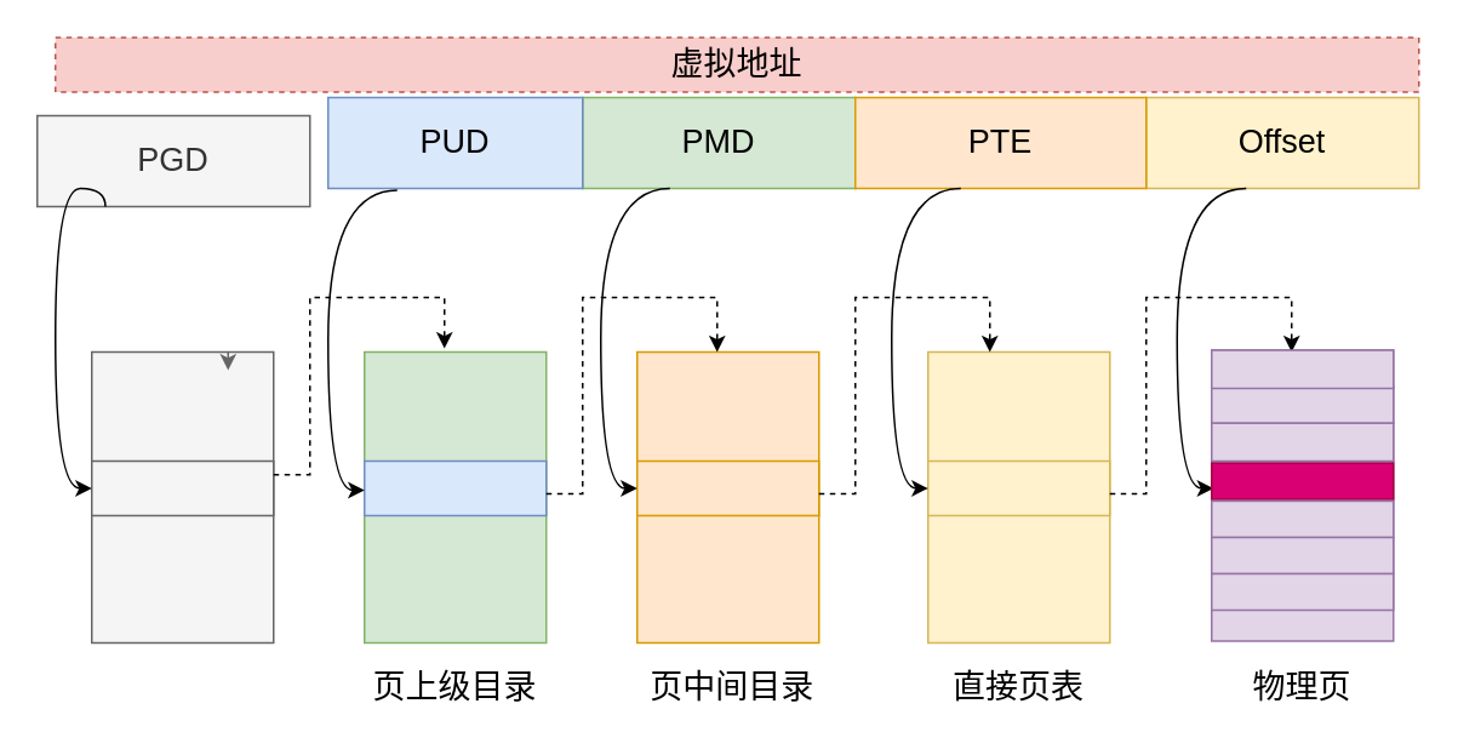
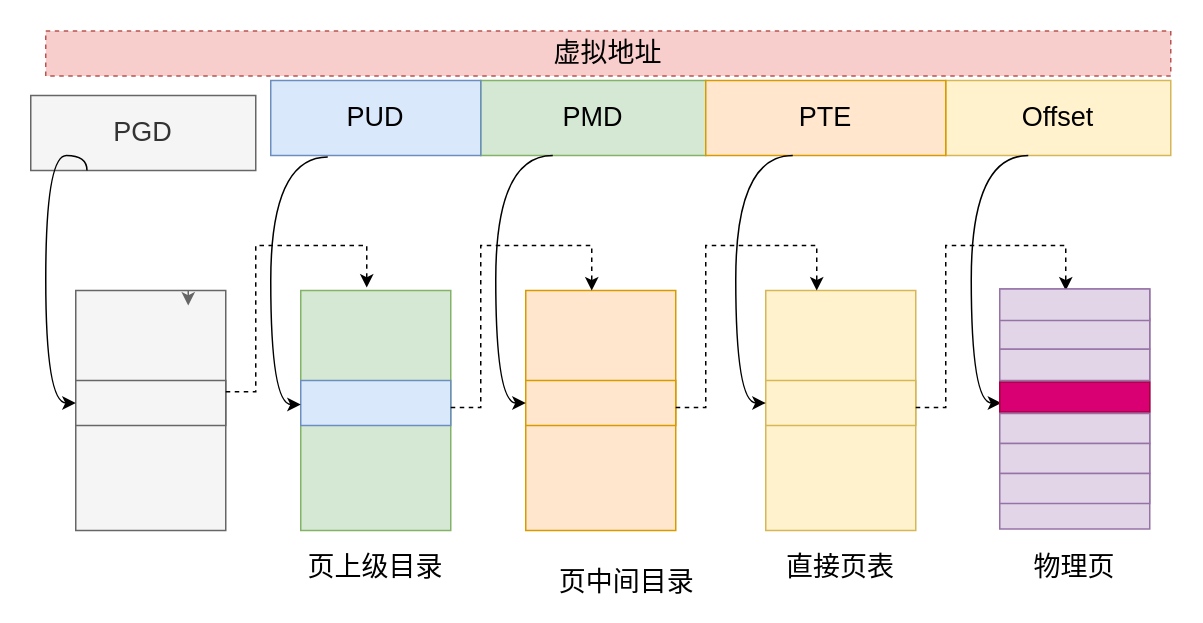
  <mxCell id="0" />
  <mxCell id="1" parent="0" />
  <mxCell id="2" value="" style="rounded=0;whiteSpace=wrap;html=1;fillColor=#f5f5f5;fontColor=#333333;strokeColor=#666666;fontSize=18;" vertex="1" parent="1"><mxGeometry x="50" y="193" width="100" height="160" as="geometry" /></mxCell>
  <mxCell id="3" value="Offset" style="rounded=0;whiteSpace=wrap;html=1;fillColor=#fff2cc;strokeColor=#d6b656;fontSize=18;" vertex="1" parent="1"><mxGeometry x="630" y="53" width="150" height="50" as="geometry" /></mxCell>
  <mxCell id="4" value="虚拟地址" style="text;html=1;strokeColor=#b85450;fillColor=#f8cecc;align=center;verticalAlign=middle;whiteSpace=wrap;rounded=0;dashed=1;fontSize=18;" vertex="1" parent="1"><mxGeometry x="30" y="20" width="750" height="30" as="geometry" /></mxCell>
  <mxCell id="5" value="PGD" style="rounded=0;whiteSpace=wrap;html=1;fillColor=#f5f5f5;fontColor=#333333;strokeColor=#666666;fontSize=18;" vertex="1" parent="1"><mxGeometry x="20" y="63" width="150" height="50" as="geometry" /></mxCell>
  <mxCell id="6" value="PMD" style="rounded=0;whiteSpace=wrap;html=1;fillColor=#d5e8d4;strokeColor=#82b366;fontSize=18;" vertex="1" parent="1"><mxGeometry x="320" y="53" width="150" height="50" as="geometry" /></mxCell>
  <mxCell id="7" value="PUD" style="rounded=0;whiteSpace=wrap;html=1;fillColor=#dae8fc;strokeColor=#6c8ebf;fontSize=18;" vertex="1" parent="1"><mxGeometry x="180" y="53" width="140" height="50" as="geometry" /></mxCell>
  <mxCell id="8" value="PTE" style="rounded=0;whiteSpace=wrap;html=1;fillColor=#ffe6cc;strokeColor=#d79b00;fontSize=18;" vertex="1" parent="1"><mxGeometry x="470" y="53" width="160" height="50" as="geometry" /></mxCell>
  <mxCell id="9" value="" style="rounded=0;whiteSpace=wrap;html=1;fillColor=#d5e8d4;strokeColor=#82b366;fontSize=18;" vertex="1" parent="1"><mxGeometry x="200" y="193" width="100" height="160" as="geometry" /></mxCell>
  <mxCell id="10" value="" style="rounded=0;whiteSpace=wrap;html=1;fillColor=#ffe6cc;strokeColor=#d79b00;fontSize=18;" vertex="1" parent="1"><mxGeometry x="350" y="193" width="100" height="160" as="geometry" /></mxCell>
  <mxCell id="11" value="" style="rounded=0;whiteSpace=wrap;html=1;fillColor=#fff2cc;strokeColor=#d6b656;fontSize=18;" vertex="1" parent="1"><mxGeometry x="510" y="193" width="100" height="160" as="geometry" /></mxCell>
  <mxCell id="12" value="" style="rounded=0;whiteSpace=wrap;html=1;fillColor=#e1d5e7;strokeColor=#9673a6;fontSize=18;" vertex="1" parent="1"><mxGeometry x="666" y="192" width="100" height="160" as="geometry" /></mxCell>
  <mxCell id="13" value="" style="rounded=0;whiteSpace=wrap;html=1;fillColor=#f5f5f5;fontColor=#333333;strokeColor=#666666;fontSize=18;" vertex="1" parent="1"><mxGeometry x="50" y="253" width="100" height="30" as="geometry" /></mxCell>
  <mxCell id="14" value="" style="endArrow=classic;html=1;rounded=0;edgeStyle=orthogonalEdgeStyle;curved=1;exitX=0.25;exitY=1;exitDx=0;exitDy=0;entryX=0;entryY=0.5;entryDx=0;entryDy=0;fontSize=18;" edge="1" parent="1" source="5" target="13"><mxGeometry width="50" height="50" relative="1" as="geometry"><mxPoint x="80" y="123" as="sourcePoint" /><mxPoint x="30" y="173" as="targetPoint" /><Array as="points"><mxPoint x="30" y="103" /><mxPoint x="30" y="268" /></Array></mxGeometry></mxCell>
  <mxCell id="15" value="" style="endArrow=classic;html=1;rounded=0;exitX=1;exitY=0.25;exitDx=0;exitDy=0;edgeStyle=orthogonalEdgeStyle;entryX=0.44;entryY=-0.012;entryDx=0;entryDy=0;entryPerimeter=0;dashed=1;fontSize=18;" edge="1" parent="1" source="13" target="9"><mxGeometry width="50" height="50" relative="1" as="geometry"><mxPoint x="240" y="183" as="sourcePoint" /><mxPoint x="240" y="183" as="targetPoint" /><Array as="points"><mxPoint x="170" y="261" /><mxPoint x="170" y="163" /><mxPoint x="244" y="163" /></Array></mxGeometry></mxCell>
  <mxCell id="16" style="edgeStyle=orthogonalEdgeStyle;rounded=0;orthogonalLoop=1;jettySize=auto;html=1;exitX=0.75;exitY=0;exitDx=0;exitDy=0;entryX=0.75;entryY=0.063;entryDx=0;entryDy=0;entryPerimeter=0;fillColor=#f5f5f5;strokeColor=#666666;fontSize=18;" edge="1" parent="1" source="2" target="2"><mxGeometry relative="1" as="geometry" /></mxCell>
  <mxCell id="17" value="" style="rounded=0;whiteSpace=wrap;html=1;fillColor=#dae8fc;strokeColor=#6c8ebf;fontSize=18;" vertex="1" parent="1"><mxGeometry x="200" y="253" width="100" height="30" as="geometry" /></mxCell>
  <mxCell id="18" value="" style="endArrow=classic;html=1;rounded=0;edgeStyle=orthogonalEdgeStyle;curved=1;exitX=0.25;exitY=1;exitDx=0;exitDy=0;entryX=0;entryY=0.5;entryDx=0;entryDy=0;fontSize=18;" edge="1" parent="1"><mxGeometry width="50" height="50" relative="1" as="geometry"><mxPoint x="218" y="104" as="sourcePoint" /><mxPoint x="200" y="269" as="targetPoint" /><Array as="points"><mxPoint x="180" y="104" /><mxPoint x="180" y="269" /></Array></mxGeometry></mxCell>
  <mxCell id="19" value="" style="rounded=0;whiteSpace=wrap;html=1;fillColor=#ffe6cc;strokeColor=#d79b00;fontSize=18;" vertex="1" parent="1"><mxGeometry x="350" y="253" width="100" height="30" as="geometry" /></mxCell>
  <mxCell id="20" value="" style="endArrow=classic;html=1;rounded=0;exitX=1;exitY=0.25;exitDx=0;exitDy=0;edgeStyle=orthogonalEdgeStyle;dashed=1;fontSize=18;" edge="1" parent="1"><mxGeometry width="50" height="50" relative="1" as="geometry"><mxPoint x="300" y="271" as="sourcePoint" /><mxPoint x="394" y="193" as="targetPoint" /><Array as="points"><mxPoint x="320" y="271" /><mxPoint x="320" y="163" /><mxPoint x="394" y="163" /></Array></mxGeometry></mxCell>
  <mxCell id="21" value="" style="endArrow=classic;html=1;rounded=0;edgeStyle=orthogonalEdgeStyle;curved=1;exitX=0.25;exitY=1;exitDx=0;exitDy=0;entryX=0;entryY=0.5;entryDx=0;entryDy=0;fontSize=18;" edge="1" parent="1"><mxGeometry width="50" height="50" relative="1" as="geometry"><mxPoint x="368" y="103" as="sourcePoint" /><mxPoint x="350" y="268" as="targetPoint" /><Array as="points"><mxPoint x="330" y="103" /><mxPoint x="330" y="268" /></Array></mxGeometry></mxCell>
  <mxCell id="22" value="" style="rounded=0;whiteSpace=wrap;html=1;fillColor=#fff2cc;strokeColor=#d6b656;fontSize=18;" vertex="1" parent="1"><mxGeometry x="510" y="253" width="100" height="30" as="geometry" /></mxCell>
  <mxCell id="23" value="" style="endArrow=classic;html=1;rounded=0;edgeStyle=orthogonalEdgeStyle;curved=1;exitX=0.25;exitY=1;exitDx=0;exitDy=0;entryX=0;entryY=0.5;entryDx=0;entryDy=0;fontSize=18;" edge="1" parent="1"><mxGeometry width="50" height="50" relative="1" as="geometry"><mxPoint x="528" y="103" as="sourcePoint" /><mxPoint x="510" y="268" as="targetPoint" /><Array as="points"><mxPoint x="490" y="103" /><mxPoint x="490" y="268" /></Array></mxGeometry></mxCell>
  <mxCell id="24" value="" style="endArrow=classic;html=1;rounded=0;exitX=1;exitY=0.25;exitDx=0;exitDy=0;edgeStyle=orthogonalEdgeStyle;dashed=1;fontSize=18;" edge="1" parent="1"><mxGeometry width="50" height="50" relative="1" as="geometry"><mxPoint x="450" y="271" as="sourcePoint" /><mxPoint x="544" y="193" as="targetPoint" /><Array as="points"><mxPoint x="470" y="271" /><mxPoint x="470" y="163" /><mxPoint x="544" y="163" /></Array></mxGeometry></mxCell>
  <mxCell id="25" value="" style="endArrow=classic;html=1;rounded=0;edgeStyle=orthogonalEdgeStyle;curved=1;exitX=0.25;exitY=1;exitDx=0;exitDy=0;entryX=0;entryY=0.5;entryDx=0;entryDy=0;fontSize=18;" edge="1" parent="1"><mxGeometry width="50" height="50" relative="1" as="geometry"><mxPoint x="685" y="103" as="sourcePoint" /><mxPoint x="667" y="268" as="targetPoint" /><Array as="points"><mxPoint x="647" y="103" /><mxPoint x="647" y="268" /></Array></mxGeometry></mxCell>
  <mxCell id="26" value="" style="rounded=0;whiteSpace=wrap;html=1;fillColor=#d80073;strokeColor=#A50040;fontColor=#ffffff;fontSize=18;" vertex="1" parent="1"><mxGeometry x="666" y="254" width="100" height="20" as="geometry" /></mxCell>
  <mxCell id="27" value="" style="endArrow=classic;html=1;rounded=0;exitX=1;exitY=0.25;exitDx=0;exitDy=0;edgeStyle=orthogonalEdgeStyle;dashed=1;fontSize=18;" edge="1" parent="1"><mxGeometry width="50" height="50" relative="1" as="geometry"><mxPoint x="610" y="271" as="sourcePoint" /><mxPoint x="710" y="193" as="targetPoint" /><Array as="points"><mxPoint x="630" y="271" /><mxPoint x="630" y="163" /><mxPoint x="710" y="163" /><mxPoint x="710" y="193" /></Array></mxGeometry></mxCell>
  <mxCell id="28" value="" style="rounded=0;whiteSpace=wrap;html=1;fillColor=#e1d5e7;strokeColor=#9673a6;fontSize=18;" vertex="1" parent="1"><mxGeometry x="666" y="232" width="100" height="21" as="geometry" /></mxCell>
  <mxCell id="29" value="" style="rounded=0;whiteSpace=wrap;html=1;fillColor=#e1d5e7;strokeColor=#9673a6;fontSize=18;" vertex="1" parent="1"><mxGeometry x="666" y="212" width="100" height="20" as="geometry" /></mxCell>
  <mxCell id="30" value="" style="rounded=0;whiteSpace=wrap;html=1;fillColor=#e1d5e7;strokeColor=#9673a6;fontSize=18;" vertex="1" parent="1"><mxGeometry x="666" y="192" width="100" height="21" as="geometry" /></mxCell>
  <mxCell id="31" value="" style="rounded=0;whiteSpace=wrap;html=1;fillColor=#e1d5e7;strokeColor=#9673a6;fontSize=18;" vertex="1" parent="1"><mxGeometry x="666" y="275" width="100" height="20" as="geometry" /></mxCell>
  <mxCell id="32" value="" style="rounded=0;whiteSpace=wrap;html=1;fillColor=#e1d5e7;strokeColor=#9673a6;fontSize=18;" vertex="1" parent="1"><mxGeometry x="666" y="295" width="100" height="20" as="geometry" /></mxCell>
  <mxCell id="33" value="" style="rounded=0;whiteSpace=wrap;html=1;fillColor=#e1d5e7;strokeColor=#9673a6;fontSize=18;" vertex="1" parent="1"><mxGeometry x="666" y="315" width="100" height="20" as="geometry" /></mxCell>
  <mxCell id="34" value="页上级目录" style="text;html=1;strokeColor=none;fillColor=none;align=center;verticalAlign=middle;whiteSpace=wrap;rounded=0;fontSize=18;" vertex="1" parent="1"><mxGeometry x="200" y="363" width="100" height="30" as="geometry" /></mxCell>
- <mxCell id="35" value="页中间目录" style="text;html=1;strokeColor=none;fillColor=none;align=center;verticalAlign=middle;whiteSpace=wrap;rounded=0;fontSize=18;" vertex="1" parent="1"><mxGeometry x="355" y="363" width="95" height="30" as="geometry" /></mxCell>
+ <mxCell id="35" value="页中间目录" style="text;html=1;strokeColor=none;fillColor=none;align=center;verticalAlign=middle;whiteSpace=wrap;rounded=0;fontSize=18;" vertex="1" parent="1"><mxGeometry x="370" y="373" width="95" height="30" as="geometry" /></mxCell>
  <mxCell id="36" value="物理页" style="text;html=1;strokeColor=none;fillColor=none;align=center;verticalAlign=middle;whiteSpace=wrap;rounded=0;fontSize=18;" vertex="1" parent="1"><mxGeometry x="676" y="363" width="80" height="30" as="geometry" /></mxCell>
  <mxCell id="37" value="直接页表" style="text;html=1;strokeColor=none;fillColor=none;align=center;verticalAlign=middle;whiteSpace=wrap;rounded=0;fontSize=18;" vertex="1" parent="1"><mxGeometry x="520" y="363" width="80" height="30" as="geometry" /></mxCell>
